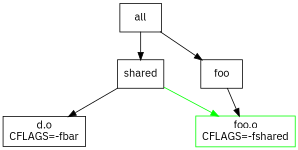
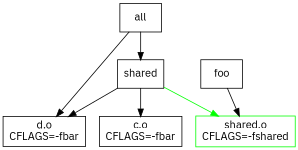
  digraph {
    fontname="IBM Plex Sans"
    node [fontname="IBM Plex Sans" shape=record]
    edge [fontname="IBM Plex Sans"]
+   n1 [label="c.o\nCFLAGS=-fbar"]
    n2 [label="d.o\nCFLAGS=-fbar"]
-   n3 [color=green label="foo.o\nCFLAGS=-fshared\n"]
+   n3 [color=green label="shared.o\nCFLAGS=-fshared\n"]
    all
    foo
    n6 [label=shared]
-   all -> foo
+   all -> n2
    all -> n6
    foo -> n3 [color=black]
+   n6 -> n1
    n6 -> n2
    n6 -> n3 [color=green]
  }
